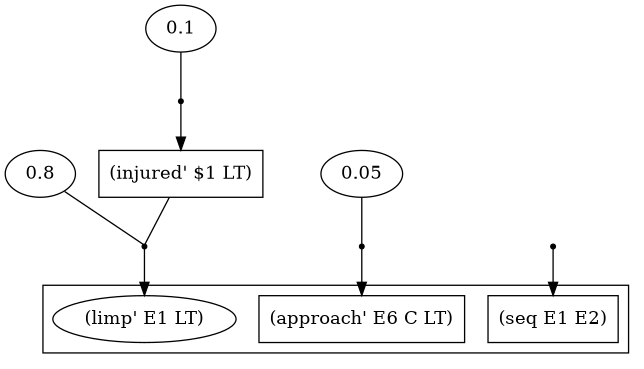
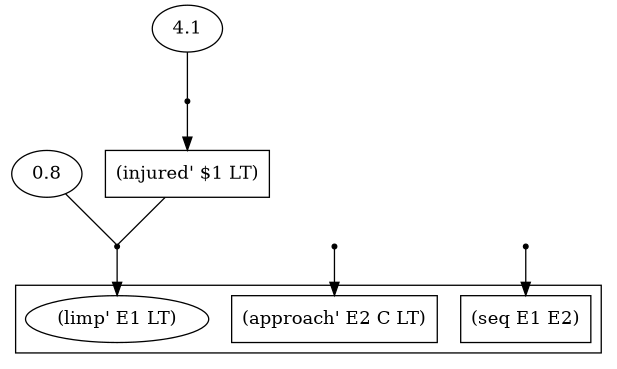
  digraph {
    rankdir=TB
    node [shape=point]
    n1 [label="(limp' E1 LT)" shape=ellipse]
-   n2 [label="(approach' E6 C LT)" shape=box]
+   n2 [label="(approach' E2 C LT)" shape=box]
    n3 [label="(seq E1 E2)" shape=box]
    n4 [label=0.8 shape=""]
    r0
-   n6 [label=0.1 shape=""]
+   n6 [label=4.1 shape=""]
    r1
    n8 [label="(injured' $1 LT)" shape=box]
-   n9 [label=0.05 shape=""]
    r2
    r3
    subgraph cluster_1 {
      n1
      n2
      n3
    }
    n4 -> r0 [arrowhead=none]
    r0 -> n1
    n6 -> r1 [arrowhead=none]
    r1 -> n8
    n8 -> r0 [arrowhead=none]
-   n9 -> r2 [arrowhead=none]
    r2 -> n2
    r3 -> n3
  }
